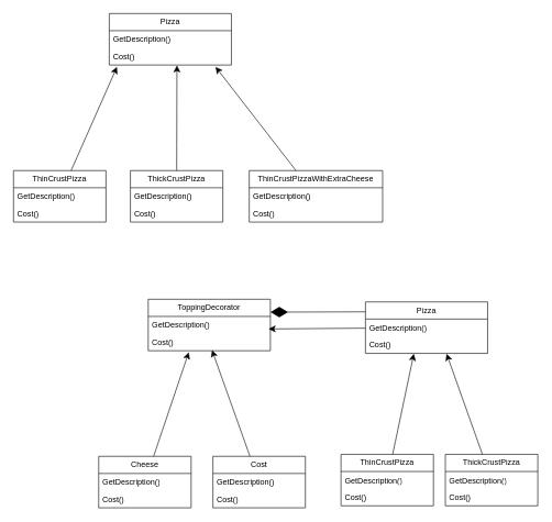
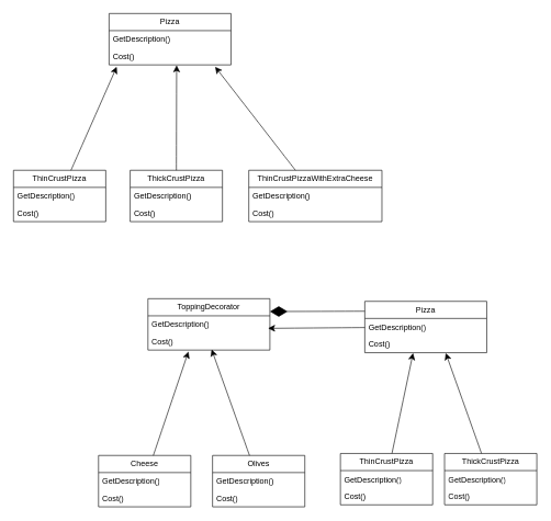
  <mxCell id="0" />
  <mxCell id="1" parent="0" />
  <mxCell id="2" value="Pizza" style="swimlane;fontStyle=0;childLayout=stackLayout;horizontal=1;startSize=26;fillColor=none;horizontalStack=0;resizeParent=1;resizeParentMax=0;resizeLast=0;collapsible=1;marginBottom=0;whiteSpace=wrap;html=1;" vertex="1" parent="1"><mxGeometry x="165" y="20" width="185" height="78" as="geometry" /></mxCell>
  <mxCell id="3" value="GetDescription()" style="text;strokeColor=none;fillColor=none;align=left;verticalAlign=top;spacingLeft=4;spacingRight=4;overflow=hidden;rotatable=0;points=[[0,0.5],[1,0.5]];portConstraint=eastwest;whiteSpace=wrap;html=1;" vertex="1" parent="2"><mxGeometry y="26" width="185" height="26" as="geometry" /></mxCell>
  <mxCell id="4" value="Cost()" style="text;strokeColor=none;fillColor=none;align=left;verticalAlign=top;spacingLeft=4;spacingRight=4;overflow=hidden;rotatable=0;points=[[0,0.5],[1,0.5]];portConstraint=eastwest;whiteSpace=wrap;html=1;" vertex="1" parent="2"><mxGeometry y="52" width="185" height="26" as="geometry" /></mxCell>
  <mxCell id="5" value="ThickCrustPizza" style="swimlane;fontStyle=0;childLayout=stackLayout;horizontal=1;startSize=26;fillColor=none;horizontalStack=0;resizeParent=1;resizeParentMax=0;resizeLast=0;collapsible=1;marginBottom=0;whiteSpace=wrap;html=1;" vertex="1" parent="1"><mxGeometry x="197" y="258" width="140" height="78" as="geometry" /></mxCell>
  <mxCell id="6" value="GetDescription()" style="text;strokeColor=none;fillColor=none;align=left;verticalAlign=top;spacingLeft=4;spacingRight=4;overflow=hidden;rotatable=0;points=[[0,0.5],[1,0.5]];portConstraint=eastwest;whiteSpace=wrap;html=1;" vertex="1" parent="5"><mxGeometry y="26" width="140" height="26" as="geometry" /></mxCell>
  <mxCell id="7" value="Cost()" style="text;strokeColor=none;fillColor=none;align=left;verticalAlign=top;spacingLeft=4;spacingRight=4;overflow=hidden;rotatable=0;points=[[0,0.5],[1,0.5]];portConstraint=eastwest;whiteSpace=wrap;html=1;" vertex="1" parent="5"><mxGeometry y="52" width="140" height="26" as="geometry" /></mxCell>
  <mxCell id="8" value="ThinCrustPizza" style="swimlane;fontStyle=0;childLayout=stackLayout;horizontal=1;startSize=26;fillColor=none;horizontalStack=0;resizeParent=1;resizeParentMax=0;resizeLast=0;collapsible=1;marginBottom=0;whiteSpace=wrap;html=1;" vertex="1" parent="1"><mxGeometry x="20" y="258" width="140" height="78" as="geometry" /></mxCell>
  <mxCell id="9" value="GetDescription()" style="text;strokeColor=none;fillColor=none;align=left;verticalAlign=top;spacingLeft=4;spacingRight=4;overflow=hidden;rotatable=0;points=[[0,0.5],[1,0.5]];portConstraint=eastwest;whiteSpace=wrap;html=1;" vertex="1" parent="8"><mxGeometry y="26" width="140" height="26" as="geometry" /></mxCell>
  <mxCell id="10" value="Cost()" style="text;strokeColor=none;fillColor=none;align=left;verticalAlign=top;spacingLeft=4;spacingRight=4;overflow=hidden;rotatable=0;points=[[0,0.5],[1,0.5]];portConstraint=eastwest;whiteSpace=wrap;html=1;" vertex="1" parent="8"><mxGeometry y="52" width="140" height="26" as="geometry" /></mxCell>
  <mxCell id="11" value="ThinCrustPizzaWithExtraCheese" style="swimlane;fontStyle=0;childLayout=stackLayout;horizontal=1;startSize=26;fillColor=none;horizontalStack=0;resizeParent=1;resizeParentMax=0;resizeLast=0;collapsible=1;marginBottom=0;whiteSpace=wrap;html=1;" vertex="1" parent="1"><mxGeometry x="377" y="258" width="202" height="78" as="geometry" /></mxCell>
  <mxCell id="12" value="GetDescription()" style="text;strokeColor=none;fillColor=none;align=left;verticalAlign=top;spacingLeft=4;spacingRight=4;overflow=hidden;rotatable=0;points=[[0,0.5],[1,0.5]];portConstraint=eastwest;whiteSpace=wrap;html=1;" vertex="1" parent="11"><mxGeometry y="26" width="202" height="26" as="geometry" /></mxCell>
  <mxCell id="13" value="Cost()" style="text;strokeColor=none;fillColor=none;align=left;verticalAlign=top;spacingLeft=4;spacingRight=4;overflow=hidden;rotatable=0;points=[[0,0.5],[1,0.5]];portConstraint=eastwest;whiteSpace=wrap;html=1;" vertex="1" parent="11"><mxGeometry y="52" width="202" height="26" as="geometry" /></mxCell>
  <mxCell id="14" style="edgeStyle=none;curved=1;rounded=0;orthogonalLoop=1;jettySize=auto;html=1;entryX=0.063;entryY=1.109;entryDx=0;entryDy=0;entryPerimeter=0;fontSize=12;startSize=8;endSize=8;" edge="1" parent="1" source="8" target="4"><mxGeometry relative="1" as="geometry" /></mxCell>
  <mxCell id="15" style="edgeStyle=none;curved=1;rounded=0;orthogonalLoop=1;jettySize=auto;html=1;entryX=0.554;entryY=1.021;entryDx=0;entryDy=0;entryPerimeter=0;fontSize=12;startSize=8;endSize=8;" edge="1" parent="1" source="5" target="4"><mxGeometry relative="1" as="geometry" /></mxCell>
  <mxCell id="16" style="edgeStyle=none;curved=1;rounded=0;orthogonalLoop=1;jettySize=auto;html=1;entryX=0.87;entryY=1.109;entryDx=0;entryDy=0;entryPerimeter=0;fontSize=12;startSize=8;endSize=8;" edge="1" parent="1" source="11" target="4"><mxGeometry relative="1" as="geometry" /></mxCell>
  <mxCell id="17" value="Pizza" style="swimlane;fontStyle=0;childLayout=stackLayout;horizontal=1;startSize=26;fillColor=none;horizontalStack=0;resizeParent=1;resizeParentMax=0;resizeLast=0;collapsible=1;marginBottom=0;whiteSpace=wrap;html=1;" vertex="1" parent="1"><mxGeometry x="553" y="457" width="185" height="78" as="geometry" /></mxCell>
  <mxCell id="18" value="GetDescription()" style="text;strokeColor=none;fillColor=none;align=left;verticalAlign=top;spacingLeft=4;spacingRight=4;overflow=hidden;rotatable=0;points=[[0,0.5],[1,0.5]];portConstraint=eastwest;whiteSpace=wrap;html=1;" vertex="1" parent="17"><mxGeometry y="26" width="185" height="26" as="geometry" /></mxCell>
  <mxCell id="19" value="Cost()" style="text;strokeColor=none;fillColor=none;align=left;verticalAlign=top;spacingLeft=4;spacingRight=4;overflow=hidden;rotatable=0;points=[[0,0.5],[1,0.5]];portConstraint=eastwest;whiteSpace=wrap;html=1;" vertex="1" parent="17"><mxGeometry y="52" width="185" height="26" as="geometry" /></mxCell>
  <mxCell id="20" value="ThickCrustPizza" style="swimlane;fontStyle=0;childLayout=stackLayout;horizontal=1;startSize=26;fillColor=none;horizontalStack=0;resizeParent=1;resizeParentMax=0;resizeLast=0;collapsible=1;marginBottom=0;whiteSpace=wrap;html=1;" vertex="1" parent="1"><mxGeometry x="674" y="688" width="140" height="78" as="geometry" /></mxCell>
  <mxCell id="21" value="GetDescription()" style="text;strokeColor=none;fillColor=none;align=left;verticalAlign=top;spacingLeft=4;spacingRight=4;overflow=hidden;rotatable=0;points=[[0,0.5],[1,0.5]];portConstraint=eastwest;whiteSpace=wrap;html=1;" vertex="1" parent="20"><mxGeometry y="26" width="140" height="26" as="geometry" /></mxCell>
  <mxCell id="22" value="Cost()" style="text;strokeColor=none;fillColor=none;align=left;verticalAlign=top;spacingLeft=4;spacingRight=4;overflow=hidden;rotatable=0;points=[[0,0.5],[1,0.5]];portConstraint=eastwest;whiteSpace=wrap;html=1;" vertex="1" parent="20"><mxGeometry y="52" width="140" height="26" as="geometry" /></mxCell>
  <mxCell id="23" value="ThinCrustPizza" style="swimlane;fontStyle=0;childLayout=stackLayout;horizontal=1;startSize=26;fillColor=none;horizontalStack=0;resizeParent=1;resizeParentMax=0;resizeLast=0;collapsible=1;marginBottom=0;whiteSpace=wrap;html=1;" vertex="1" parent="1"><mxGeometry x="516" y="688" width="140" height="78" as="geometry" /></mxCell>
  <mxCell id="24" value="GetDescription()" style="text;strokeColor=none;fillColor=none;align=left;verticalAlign=top;spacingLeft=4;spacingRight=4;overflow=hidden;rotatable=0;points=[[0,0.5],[1,0.5]];portConstraint=eastwest;whiteSpace=wrap;html=1;" vertex="1" parent="23"><mxGeometry y="26" width="140" height="26" as="geometry" /></mxCell>
  <mxCell id="25" value="Cost()" style="text;strokeColor=none;fillColor=none;align=left;verticalAlign=top;spacingLeft=4;spacingRight=4;overflow=hidden;rotatable=0;points=[[0,0.5],[1,0.5]];portConstraint=eastwest;whiteSpace=wrap;html=1;" vertex="1" parent="23"><mxGeometry y="52" width="140" height="26" as="geometry" /></mxCell>
  <mxCell id="26" value="ToppingDecorator" style="swimlane;fontStyle=0;childLayout=stackLayout;horizontal=1;startSize=26;fillColor=none;horizontalStack=0;resizeParent=1;resizeParentMax=0;resizeLast=0;collapsible=1;marginBottom=0;whiteSpace=wrap;html=1;" vertex="1" parent="1"><mxGeometry x="224" y="453" width="185" height="78" as="geometry" /></mxCell>
  <mxCell id="27" value="GetDescription()" style="text;strokeColor=none;fillColor=none;align=left;verticalAlign=top;spacingLeft=4;spacingRight=4;overflow=hidden;rotatable=0;points=[[0,0.5],[1,0.5]];portConstraint=eastwest;whiteSpace=wrap;html=1;" vertex="1" parent="26"><mxGeometry y="26" width="185" height="26" as="geometry" /></mxCell>
  <mxCell id="28" value="Cost()" style="text;strokeColor=none;fillColor=none;align=left;verticalAlign=top;spacingLeft=4;spacingRight=4;overflow=hidden;rotatable=0;points=[[0,0.5],[1,0.5]];portConstraint=eastwest;whiteSpace=wrap;html=1;" vertex="1" parent="26"><mxGeometry y="52" width="185" height="26" as="geometry" /></mxCell>
  <mxCell id="29" style="edgeStyle=none;curved=1;rounded=0;orthogonalLoop=1;jettySize=auto;html=1;entryX=0.985;entryY=0.731;entryDx=0;entryDy=0;entryPerimeter=0;fontSize=12;startSize=8;endSize=8;" edge="1" parent="1" source="17" target="27"><mxGeometry relative="1" as="geometry" /></mxCell>
  <mxCell id="30" value="" style="endArrow=diamondThin;endFill=1;endSize=24;html=1;rounded=0;fontSize=12;curved=1;entryX=1;entryY=0.25;entryDx=0;entryDy=0;" edge="1" parent="1" target="26"><mxGeometry width="160" relative="1" as="geometry"><mxPoint x="553" y="472" as="sourcePoint" /><mxPoint x="445" y="472" as="targetPoint" /></mxGeometry></mxCell>
  <mxCell id="31" style="edgeStyle=none;curved=1;rounded=0;orthogonalLoop=1;jettySize=auto;html=1;entryX=0.396;entryY=1.023;entryDx=0;entryDy=0;entryPerimeter=0;fontSize=12;startSize=8;endSize=8;" edge="1" parent="1" source="23" target="19"><mxGeometry relative="1" as="geometry" /></mxCell>
  <mxCell id="32" style="edgeStyle=none;curved=1;rounded=0;orthogonalLoop=1;jettySize=auto;html=1;entryX=0.664;entryY=1.023;entryDx=0;entryDy=0;entryPerimeter=0;fontSize=12;startSize=8;endSize=8;" edge="1" parent="1" source="20" target="19"><mxGeometry relative="1" as="geometry" /></mxCell>
  <mxCell id="33" value="Cheese" style="swimlane;fontStyle=0;childLayout=stackLayout;horizontal=1;startSize=26;fillColor=none;horizontalStack=0;resizeParent=1;resizeParentMax=0;resizeLast=0;collapsible=1;marginBottom=0;whiteSpace=wrap;html=1;" vertex="1" parent="1"><mxGeometry x="149" y="691" width="140" height="78" as="geometry" /></mxCell>
  <mxCell id="34" value="GetDescription()" style="text;strokeColor=none;fillColor=none;align=left;verticalAlign=top;spacingLeft=4;spacingRight=4;overflow=hidden;rotatable=0;points=[[0,0.5],[1,0.5]];portConstraint=eastwest;whiteSpace=wrap;html=1;" vertex="1" parent="33"><mxGeometry y="26" width="140" height="26" as="geometry" /></mxCell>
  <mxCell id="35" value="Cost()" style="text;strokeColor=none;fillColor=none;align=left;verticalAlign=top;spacingLeft=4;spacingRight=4;overflow=hidden;rotatable=0;points=[[0,0.5],[1,0.5]];portConstraint=eastwest;whiteSpace=wrap;html=1;" vertex="1" parent="33"><mxGeometry y="52" width="140" height="26" as="geometry" /></mxCell>
- <mxCell id="36" value="Cost" style="swimlane;fontStyle=0;childLayout=stackLayout;horizontal=1;startSize=26;fillColor=none;horizontalStack=0;resizeParent=1;resizeParentMax=0;resizeLast=0;collapsible=1;marginBottom=0;whiteSpace=wrap;html=1;" vertex="1" parent="1"><mxGeometry x="322" y="691" width="140" height="78" as="geometry" /></mxCell>
+ <mxCell id="36" value="Olives" style="swimlane;fontStyle=0;childLayout=stackLayout;horizontal=1;startSize=26;fillColor=none;horizontalStack=0;resizeParent=1;resizeParentMax=0;resizeLast=0;collapsible=1;marginBottom=0;whiteSpace=wrap;html=1;" vertex="1" parent="1"><mxGeometry x="322" y="691" width="140" height="78" as="geometry" /></mxCell>
  <mxCell id="37" value="GetDescription()" style="text;strokeColor=none;fillColor=none;align=left;verticalAlign=top;spacingLeft=4;spacingRight=4;overflow=hidden;rotatable=0;points=[[0,0.5],[1,0.5]];portConstraint=eastwest;whiteSpace=wrap;html=1;" vertex="1" parent="36"><mxGeometry y="26" width="140" height="26" as="geometry" /></mxCell>
  <mxCell id="38" value="Cost()" style="text;strokeColor=none;fillColor=none;align=left;verticalAlign=top;spacingLeft=4;spacingRight=4;overflow=hidden;rotatable=0;points=[[0,0.5],[1,0.5]];portConstraint=eastwest;whiteSpace=wrap;html=1;" vertex="1" parent="36"><mxGeometry y="52" width="140" height="26" as="geometry" /></mxCell>
  <mxCell id="39" style="edgeStyle=none;curved=1;rounded=0;orthogonalLoop=1;jettySize=auto;html=1;entryX=0.332;entryY=1.085;entryDx=0;entryDy=0;entryPerimeter=0;fontSize=12;startSize=8;endSize=8;" edge="1" parent="1" source="33" target="28"><mxGeometry relative="1" as="geometry" /></mxCell>
  <mxCell id="40" style="edgeStyle=none;curved=1;rounded=0;orthogonalLoop=1;jettySize=auto;html=1;entryX=0.522;entryY=0.962;entryDx=0;entryDy=0;entryPerimeter=0;fontSize=12;startSize=8;endSize=8;" edge="1" parent="1" source="36" target="28"><mxGeometry relative="1" as="geometry" /></mxCell>
